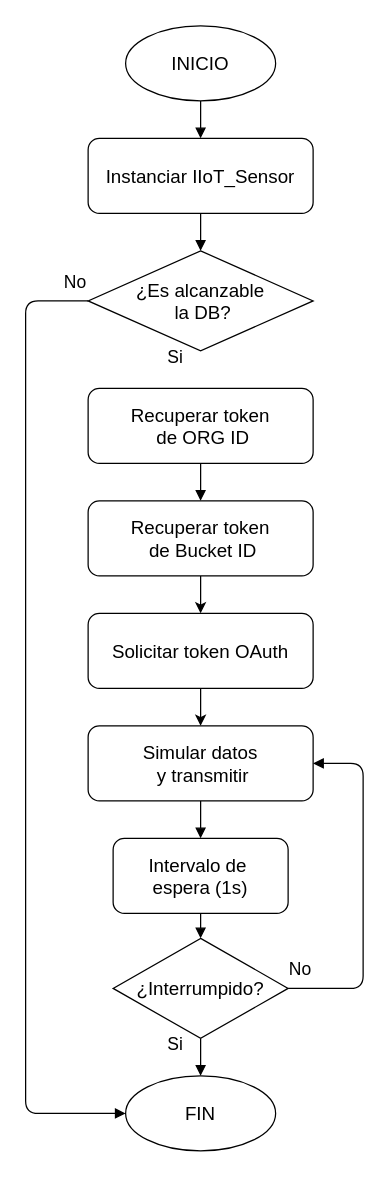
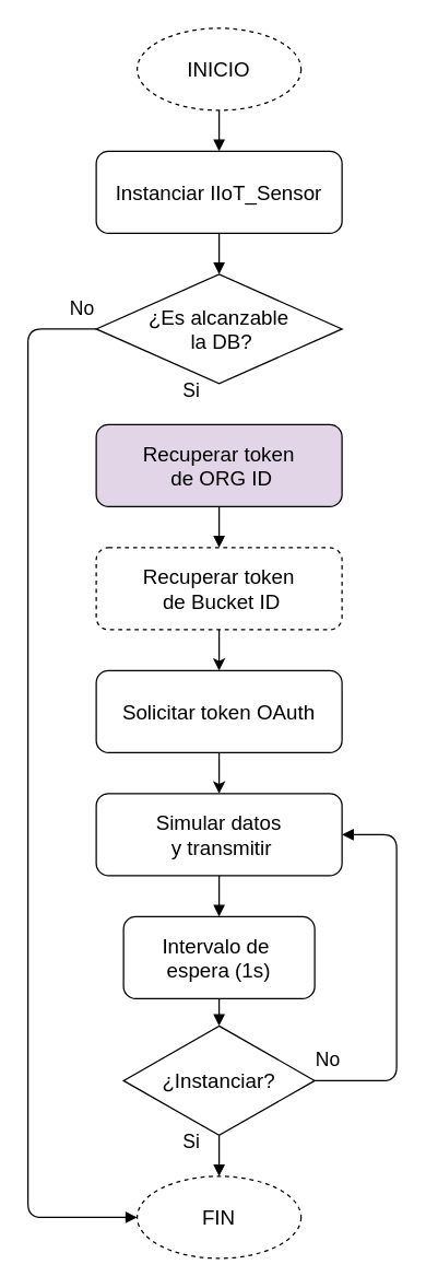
  <mxCell id="0" />
  <mxCell id="1" parent="0" />
- <mxCell id="2" value="&lt;font style=&quot;font-size: 15px;&quot;&gt;INICIO&lt;/font&gt;" style="ellipse;whiteSpace=wrap;html=1;aspect=fixed;" parent="1" vertex="1"><mxGeometry x="100" width="120" height="60" as="geometry" y="20" /></mxCell>
+ <mxCell id="2" value="&lt;font style=&quot;font-size: 15px;&quot;&gt;INICIO&lt;/font&gt;" style="ellipse;whiteSpace=wrap;html=1;aspect=fixed;dashed=1;" parent="1" vertex="1"><mxGeometry x="100" width="120" height="60" as="geometry" y="20" /></mxCell>
  <mxCell id="3" value="&lt;font style=&quot;font-size: 15px;&quot;&gt;Instanciar IIoT_Sensor&lt;/font&gt;" style="rounded=1;whiteSpace=wrap;html=1;" parent="1" vertex="1"><mxGeometry x="70" y="110" width="180" height="60" as="geometry" /></mxCell>
  <mxCell id="4" value="&lt;font style=&quot;font-size: 15px;&quot;&gt;¿Es alcanzable&lt;/font&gt;&lt;div&gt;&lt;font style=&quot;font-size: 15px;&quot;&gt;&amp;nbsp;la DB?&lt;/font&gt;&lt;/div&gt;" style="rhombus;whiteSpace=wrap;html=1;aspect=fixed;" parent="1" vertex="1"><mxGeometry x="70" y="200" width="180" height="80" as="geometry" /></mxCell>
- <mxCell id="5" value="&lt;font style=&quot;font-size: 15px;&quot;&gt;FIN&lt;/font&gt;" style="ellipse;whiteSpace=wrap;html=1;aspect=fixed;" parent="1" vertex="1"><mxGeometry x="100" y="860" width="120" height="60" as="geometry" /></mxCell>
- <mxCell id="6" value="&lt;font style=&quot;font-size: 15px;&quot;&gt;Recuperar token&lt;br&gt;&lt;span style=&quot;background-color: transparent; color: light-dark(rgb(0, 0, 0), rgb(255, 255, 255));&quot;&gt;&amp;nbsp;de&amp;nbsp;&lt;/span&gt;ORG ID&lt;/font&gt;" style="rounded=1;whiteSpace=wrap;html=1;" parent="1" vertex="1"><mxGeometry x="70" y="310" width="180" height="60" as="geometry" /></mxCell>
+ <mxCell id="5" value="&lt;font style=&quot;font-size: 15px;&quot;&gt;FIN&lt;/font&gt;" style="ellipse;whiteSpace=wrap;html=1;aspect=fixed;dashed=1;" parent="1" vertex="1"><mxGeometry x="100" y="860" width="120" height="60" as="geometry" /></mxCell>
+ <mxCell id="6" value="&lt;font style=&quot;font-size: 15px;&quot;&gt;Recuperar token&lt;br&gt;&lt;span style=&quot;background-color: transparent; color: light-dark(rgb(0, 0, 0), rgb(255, 255, 255));&quot;&gt;&amp;nbsp;de&amp;nbsp;&lt;/span&gt;ORG ID&lt;/font&gt;" style="rounded=1;whiteSpace=wrap;html=1;fillColor=#e1d5e7;" parent="1" vertex="1"><mxGeometry x="70" y="310" width="180" height="60" as="geometry" /></mxCell>
  <mxCell id="7" value="&lt;font style=&quot;font-size: 15px;&quot;&gt;Simular datos&lt;/font&gt;&lt;div&gt;&lt;font style=&quot;font-size: 15px;&quot;&gt;&amp;nbsp;y transmitir&lt;/font&gt;&lt;/div&gt;" style="rounded=1;whiteSpace=wrap;html=1;" parent="1" vertex="1"><mxGeometry x="70" y="580" width="180" height="60" as="geometry" /></mxCell>
  <mxCell id="8" value="&lt;font style=&quot;font-size: 15px;&quot;&gt;Intervalo de&amp;nbsp;&lt;/font&gt;&lt;div&gt;&lt;font style=&quot;font-size: 15px;&quot;&gt;espera (1s)&lt;/font&gt;&lt;/div&gt;" style="rounded=1;whiteSpace=wrap;html=1;" parent="1" vertex="1"><mxGeometry x="90" y="670" width="140" height="60" as="geometry" /></mxCell>
- <mxCell id="9" value="&lt;font style=&quot;font-size: 15px;&quot;&gt;¿Interrumpido?&lt;/font&gt;" style="rhombus;whiteSpace=wrap;html=1;aspect=fixed;" parent="1" vertex="1"><mxGeometry x="90" y="750" width="140" height="80" as="geometry" /></mxCell>
+ <mxCell id="9" value="&lt;font style=&quot;font-size: 15px;&quot;&gt;¿Instanciar?&lt;/font&gt;" style="rhombus;whiteSpace=wrap;html=1;aspect=fixed;" parent="1" vertex="1"><mxGeometry x="90" y="750" width="140" height="80" as="geometry" /></mxCell>
  <mxCell id="10" style="endArrow=block;html=1;" parent="1" source="2" target="3" edge="1"><mxGeometry relative="1" as="geometry" /></mxCell>
  <mxCell id="11" style="endArrow=block;html=1;" parent="1" source="3" target="4" edge="1"><mxGeometry relative="1" as="geometry" /></mxCell>
  <mxCell id="12" style="endArrow=block;html=1;exitX=0;exitY=0.5;exitDx=0;exitDy=0;entryX=0;entryY=0.5;entryDx=0;entryDy=0;" parent="1" source="4" target="5" edge="1"><mxGeometry relative="1" as="geometry"><mxPoint x="380" y="490" as="targetPoint" /><Array as="points"><mxPoint x="20" y="240" /><mxPoint x="20" y="890" /></Array></mxGeometry></mxCell>
  <mxCell id="13" style="endArrow=block;html=1;entryX=0.5;entryY=0;entryDx=0;entryDy=0;" parent="1" source="6" target="19" edge="1"><mxGeometry relative="1" as="geometry"><mxPoint x="160" y="410" as="targetPoint" /></mxGeometry></mxCell>
  <mxCell id="14" style="endArrow=block;html=1;" parent="1" source="7" target="8" edge="1"><mxGeometry relative="1" as="geometry" /></mxCell>
  <mxCell id="15" style="endArrow=block;html=1;" parent="1" source="8" target="9" edge="1"><mxGeometry relative="1" as="geometry" /></mxCell>
  <mxCell id="16" style="endArrow=block;html=1;entryX=0.5;entryY=0;entryDx=0;entryDy=0;exitX=0.5;exitY=1;exitDx=0;exitDy=0;" parent="1" source="9" target="5" edge="1"><mxGeometry relative="1" as="geometry"><mxPoint x="291.141" y="722.858" as="targetPoint" /><Array as="points" /></mxGeometry></mxCell>
  <mxCell id="17" style="endArrow=block;html=1;entryX=1;entryY=0.5;entryDx=0;entryDy=0;" parent="1" source="9" target="7" edge="1"><mxGeometry relative="1" as="geometry"><mxPoint x="310" y="800" as="targetPoint" /><Array as="points"><mxPoint x="290" y="790" /><mxPoint x="290" y="610" /></Array></mxGeometry></mxCell>
  <mxCell id="18" value="" style="edgeStyle=orthogonalEdgeStyle;rounded=0;orthogonalLoop=1;jettySize=auto;html=1;" parent="1" source="19" target="21" edge="1"><mxGeometry relative="1" as="geometry" /></mxCell>
- <mxCell id="19" value="&lt;font style=&quot;font-size: 15px;&quot;&gt;Recuperar token&lt;/font&gt;&lt;div&gt;&lt;font style=&quot;font-size: 15px;&quot;&gt;&amp;nbsp;de&amp;nbsp;Bucket ID&lt;/font&gt;&lt;/div&gt;" style="rounded=1;whiteSpace=wrap;html=1;" parent="1" vertex="1"><mxGeometry x="70" y="400" width="180" height="60" as="geometry" /></mxCell>
+ <mxCell id="19" value="&lt;font style=&quot;font-size: 15px;&quot;&gt;Recuperar token&lt;/font&gt;&lt;div&gt;&lt;font style=&quot;font-size: 15px;&quot;&gt;&amp;nbsp;de&amp;nbsp;Bucket ID&lt;/font&gt;&lt;/div&gt;" style="rounded=1;whiteSpace=wrap;html=1;dashed=1;" parent="1" vertex="1"><mxGeometry x="70" y="400" width="180" height="60" as="geometry" /></mxCell>
  <mxCell id="20" value="" style="edgeStyle=orthogonalEdgeStyle;rounded=0;orthogonalLoop=1;jettySize=auto;html=1;" parent="1" source="21" target="7" edge="1"><mxGeometry relative="1" as="geometry" /></mxCell>
  <mxCell id="21" value="&lt;font style=&quot;font-size: 15px;&quot;&gt;Solicitar token OAuth&lt;/font&gt;" style="rounded=1;whiteSpace=wrap;html=1;" parent="1" vertex="1"><mxGeometry x="70" y="490" width="180" height="60" as="geometry" /></mxCell>
  <mxCell id="22" value="&lt;font style=&quot;font-size: 14px;&quot;&gt;No&lt;/font&gt;" style="text;html=1;align=center;verticalAlign=middle;whiteSpace=wrap;rounded=0;" parent="1" vertex="1"><mxGeometry x="30" y="210" width="60" height="30" as="geometry" /></mxCell>
  <mxCell id="23" value="&lt;font style=&quot;font-size: 14px;&quot;&gt;No&lt;/font&gt;" style="text;html=1;align=center;verticalAlign=middle;whiteSpace=wrap;rounded=0;" parent="1" vertex="1"><mxGeometry x="210" y="760" width="60" height="30" as="geometry" /></mxCell>
  <mxCell id="24" value="&lt;font style=&quot;font-size: 14px;&quot;&gt;Si&lt;/font&gt;" style="text;html=1;align=center;verticalAlign=middle;whiteSpace=wrap;rounded=0;" parent="1" vertex="1"><mxGeometry x="110" y="820" width="60" height="30" as="geometry" /></mxCell>
  <mxCell id="25" value="&lt;font style=&quot;font-size: 14px;&quot;&gt;Si&lt;/font&gt;" style="text;html=1;align=center;verticalAlign=middle;whiteSpace=wrap;rounded=0;" parent="1" vertex="1"><mxGeometry x="110" y="270" width="60" height="30" as="geometry" /></mxCell>
